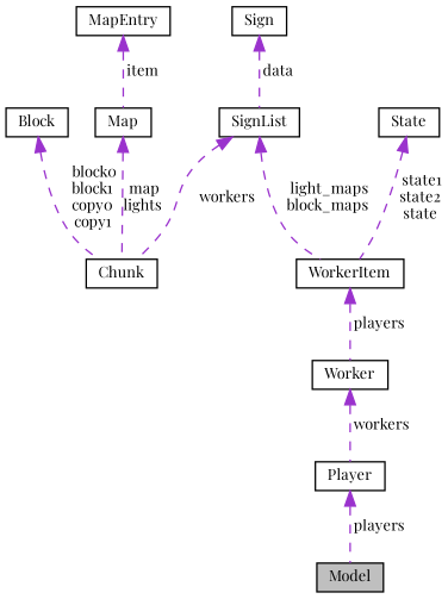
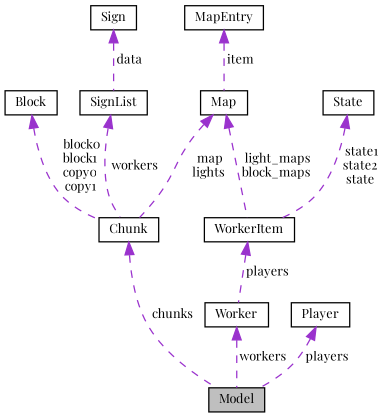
  digraph {
    fontname="Playfair Display"
    node [color=black fillcolor=white fontname="Playfair Display" fontsize=10 shape=record style=filled]
    edge [color=darkorchid3 dir=back fontname="Playfair Display" fontsize=10 labelfontname=Helvetica labelfontsize=10 style=dashed]
    n1 [fillcolor=grey75 fontcolor=black height=0.2 label=Model width=0.4]
    n2 [height=0.2 label=Block width=0.4]
    n3 [height=0.2 label=Chunk width=0.4]
    n4 [height=0.2 label=SignList width=0.4]
    n5 [height=0.2 label=Sign width=0.4]
    n6 [height=0.2 label=Map width=0.4]
    n7 [height=0.2 label=WorkerItem width=0.4]
    n8 [height=0.2 label=Worker width=0.4]
    n9 [height=0.2 label=MapEntry width=0.4]
    n10 [height=0.2 label=Player width=0.4]
    n11 [height=0.2 label=State width=0.4]
    n2 -> n3 [label=" block0\nblock1\ncopy0\ncopy1"]
+   n3 -> n1 [label=" chunks"]
    n4 -> n3 [label=" workers"]
    n5 -> n4 [label=" data"]
    n6 -> n3 [label=" map\nlights"]
-   n4 -> n7 [label=" light_maps\nblock_maps"]
+   n6 -> n7 [label=" light_maps\nblock_maps"]
    n7 -> n8 [label=" players"]
-   n8 -> n10 [label=" workers"]
+   n8 -> n1 [label=" workers"]
    n9 -> n6 [label=" item"]
    n10 -> n1 [label=" players"]
    n11 -> n7 [label=" state1\nstate2\nstate"]
  }
